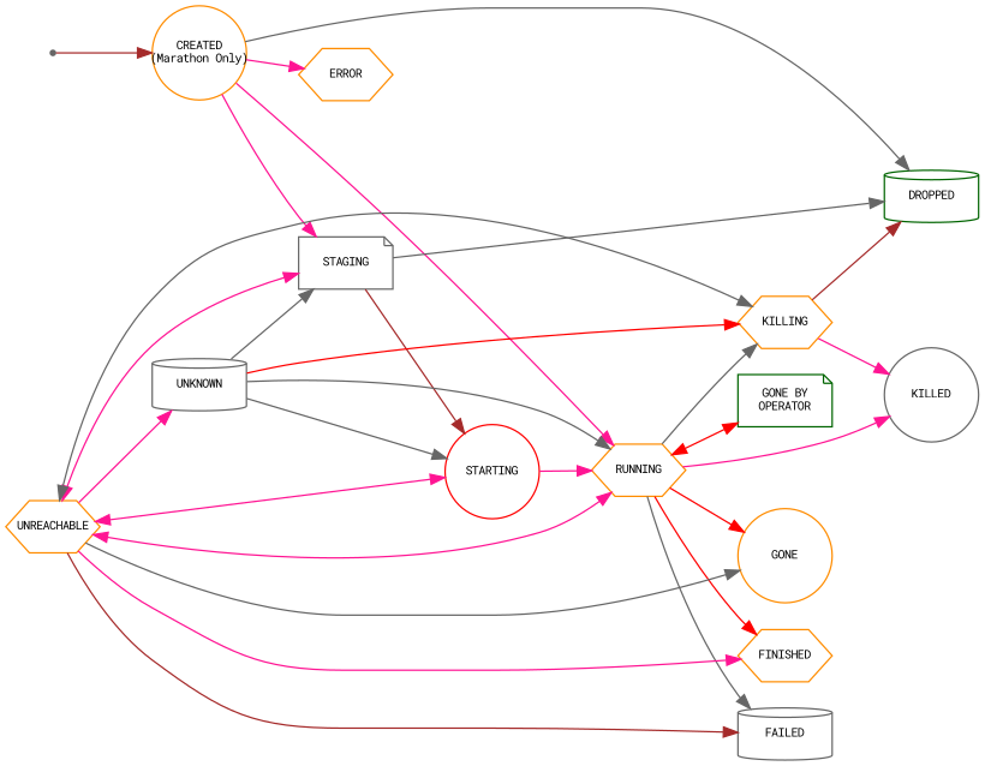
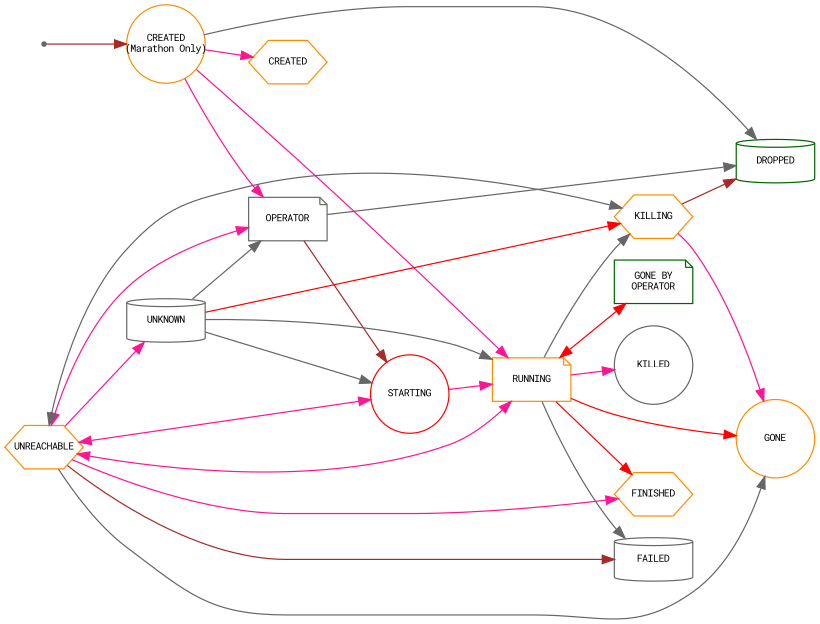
  digraph {
    fontname="Roboto Mono"
    rankdir=LR
    node [color=darkorange fontname="Roboto Mono" shape=hexagon fixedsize=true fontsize=8]
    edge [color=deeppink fontname="Roboto Mono"]
    start [color=gray40 shape=point fixedsize="" fontsize=""]
    "CREATED\n(Marathon Only)" [shape=circle width=0.9]
-   STAGING [color=gray40 shape=note width=0.9]
-   RUNNING [width=0.9]
-   ERROR [width=0.9]
+   STAGING [color=gray40 shape=note width=0.9 label=OPERATOR]
+   RUNNING [shape=note width=0.9]
+   ERROR [width=0.9 label=CREATED]
    DROPPED [color=darkgreen shape=cylinder width=0.9]
    STARTING [color=red shape=circle width=0.9]
    KILLING [width=0.9]
    "GONE BY\nOPERATOR" [color=darkgreen shape=note width=0.9]
    GONE [shape=circle width=0.9]
    FINISHED [width=0.9]
    FAILED [color=gray40 shape=cylinder width=0.9]
    KILLED [color=gray40 shape=circle width=0.9]
    UNREACHABLE [width=0.9]
    UNKNOWN [color=gray40 shape=cylinder width=0.9]
    start -> "CREATED\n(Marathon Only)" [color=brown]
    "CREATED\n(Marathon Only)" -> STAGING
    "CREATED\n(Marathon Only)" -> RUNNING
    "CREATED\n(Marathon Only)" -> ERROR
    "CREATED\n(Marathon Only)" -> DROPPED [color=gray40]
    STAGING -> DROPPED [color=gray40]
    STAGING -> STARTING [color=brown]
    RUNNING -> KILLING [color=gray40]
    RUNNING -> "GONE BY\nOPERATOR" [color=red dir=both]
    RUNNING -> GONE [color=red]
    RUNNING -> FINISHED [color=red]
    RUNNING -> FAILED [color=gray40]
    RUNNING -> KILLED
    STARTING -> RUNNING
    KILLING -> DROPPED [color=brown]
-   KILLING -> KILLED
+   KILLING -> GONE
    UNREACHABLE -> STAGING [dir=both]
    UNREACHABLE -> RUNNING [dir=both]
    UNREACHABLE -> STARTING [dir=both]
    UNREACHABLE -> KILLING [color=gray40 dir=both]
    UNREACHABLE -> GONE [color=gray40]
    UNREACHABLE -> FINISHED
    UNREACHABLE -> FAILED [color=brown]
    UNREACHABLE -> UNKNOWN
    UNKNOWN -> STAGING [color=gray40]
    UNKNOWN -> RUNNING [color=gray40]
    UNKNOWN -> STARTING [color=gray40]
    UNKNOWN -> KILLING [color=red]
  }
